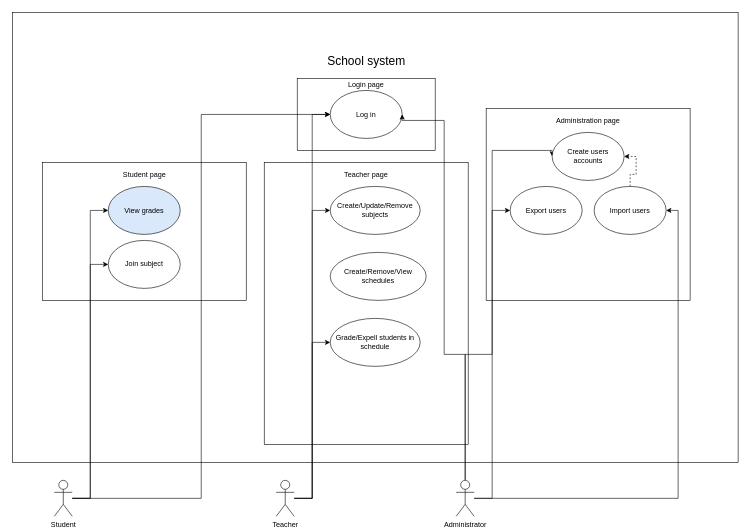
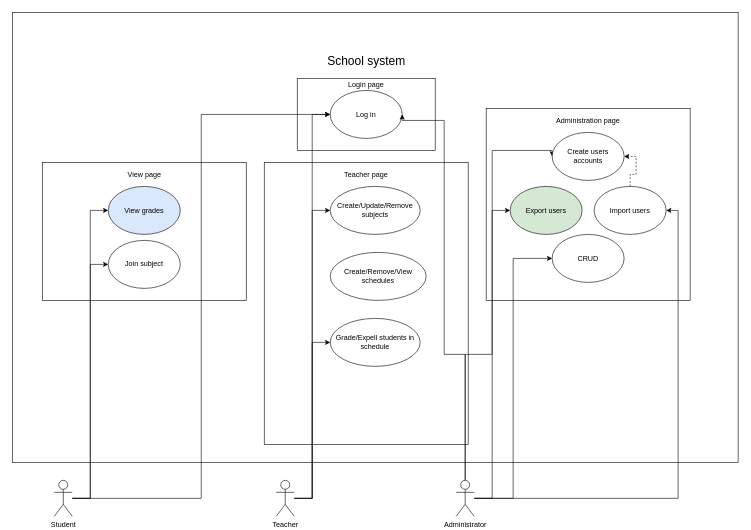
  <mxCell id="0" />
  <mxCell id="1" parent="0" />
  <mxCell id="2" value="" style="rounded=0;whiteSpace=wrap;html=1;" vertex="1" parent="1"><mxGeometry x="20" y="20" width="1210" height="750" as="geometry" /></mxCell>
  <mxCell id="3" value="" style="rounded=0;whiteSpace=wrap;html=1;" vertex="1" parent="1"><mxGeometry x="495" y="130" width="230" height="120" as="geometry" /></mxCell>
  <mxCell id="4" value="Log in" style="ellipse;whiteSpace=wrap;html=1;" vertex="1" parent="1"><mxGeometry x="550" y="150" width="120" height="80" as="geometry" /></mxCell>
  <mxCell id="5" value="School system" style="text;html=1;strokeColor=none;fillColor=none;align=center;verticalAlign=middle;whiteSpace=wrap;rounded=0;fontSize=20;" vertex="1" parent="1"><mxGeometry x="537.5" y="90" width="145" height="20" as="geometry" /></mxCell>
  <mxCell id="6" value="Login page" style="text;html=1;strokeColor=none;fillColor=none;align=center;verticalAlign=middle;whiteSpace=wrap;rounded=0;" vertex="1" parent="1"><mxGeometry x="565" y="130" width="90" height="20" as="geometry" /></mxCell>
  <mxCell id="7" value="" style="rounded=0;whiteSpace=wrap;html=1;" vertex="1" parent="1"><mxGeometry x="70" y="270" width="340" height="230" as="geometry" /></mxCell>
  <mxCell id="8" value="View grades" style="ellipse;whiteSpace=wrap;html=1;fillColor=#dae8fc;" vertex="1" parent="1"><mxGeometry x="180" y="310" width="120" height="80" as="geometry" /></mxCell>
  <mxCell id="9" value="Join subject" style="ellipse;whiteSpace=wrap;html=1;" vertex="1" parent="1"><mxGeometry x="180" y="400" width="120" height="80" as="geometry" /></mxCell>
- <mxCell id="10" value="Student page" style="text;html=1;strokeColor=none;fillColor=none;align=center;verticalAlign=middle;whiteSpace=wrap;rounded=0;" vertex="1" parent="1"><mxGeometry x="182.5" y="280" width="115" height="20" as="geometry" /></mxCell>
+ <mxCell id="10" value="View page" style="text;html=1;strokeColor=none;fillColor=none;align=center;verticalAlign=middle;whiteSpace=wrap;rounded=0;" vertex="1" parent="1"><mxGeometry x="182.5" y="280" width="115" height="20" as="geometry" /></mxCell>
  <mxCell id="11" value="" style="rounded=0;whiteSpace=wrap;html=1;" vertex="1" parent="1"><mxGeometry x="440" y="270" width="340" height="470" as="geometry" /></mxCell>
  <mxCell id="12" value="Teacher page" style="text;html=1;strokeColor=none;fillColor=none;align=center;verticalAlign=middle;whiteSpace=wrap;rounded=0;" vertex="1" parent="1"><mxGeometry x="555" y="280" width="110" height="20" as="geometry" /></mxCell>
  <mxCell id="13" value="Create/Update/Remove subjects" style="ellipse;whiteSpace=wrap;html=1;" vertex="1" parent="1"><mxGeometry x="550" y="310" width="150" height="80" as="geometry" /></mxCell>
  <mxCell id="14" value="Grade/Expell students in schedule" style="ellipse;whiteSpace=wrap;html=1;" vertex="1" parent="1"><mxGeometry x="550" y="530" width="150" height="80" as="geometry" /></mxCell>
  <mxCell id="15" value="" style="rounded=0;whiteSpace=wrap;html=1;" vertex="1" parent="1"><mxGeometry x="810" y="180" width="340" height="320" as="geometry" /></mxCell>
  <mxCell id="16" value="Administration page" style="text;html=1;strokeColor=none;fillColor=none;align=center;verticalAlign=middle;whiteSpace=wrap;rounded=0;" vertex="1" parent="1"><mxGeometry x="920" y="190" width="120" height="20" as="geometry" /></mxCell>
+ <mxCell id="17" value="CRUD" style="ellipse;whiteSpace=wrap;html=1;" vertex="1" parent="1"><mxGeometry x="920" y="390" width="120" height="80" as="geometry" /></mxCell>
  <mxCell id="18" style="edgeStyle=orthogonalEdgeStyle;rounded=0;orthogonalLoop=1;jettySize=auto;html=1;entryX=1;entryY=0.5;entryDx=0;entryDy=0;dashed=1;fontSize=20;" edge="1" parent="1" source="19" target="35"><mxGeometry relative="1" as="geometry" /></mxCell>
  <mxCell id="19" value="Import users" style="ellipse;whiteSpace=wrap;html=1;" vertex="1" parent="1"><mxGeometry x="990" y="310" width="120" height="80" as="geometry" /></mxCell>
- <mxCell id="20" value="Export users" style="ellipse;whiteSpace=wrap;html=1;" vertex="1" parent="1"><mxGeometry x="850" y="310" width="120" height="80" as="geometry" /></mxCell>
+ <mxCell id="20" value="Export users" style="ellipse;whiteSpace=wrap;html=1;fillColor=#d5e8d4;" vertex="1" parent="1"><mxGeometry x="850" y="310" width="120" height="80" as="geometry" /></mxCell>
  <mxCell id="21" style="edgeStyle=orthogonalEdgeStyle;rounded=0;orthogonalLoop=1;jettySize=auto;html=1;entryX=0;entryY=0.5;entryDx=0;entryDy=0;fontSize=20;" edge="1" parent="1" source="24" target="9"><mxGeometry relative="1" as="geometry" /></mxCell>
  <mxCell id="22" style="edgeStyle=orthogonalEdgeStyle;rounded=0;orthogonalLoop=1;jettySize=auto;html=1;entryX=0;entryY=0.5;entryDx=0;entryDy=0;fontSize=20;" edge="1" parent="1" source="24" target="8"><mxGeometry relative="1" as="geometry" /></mxCell>
  <mxCell id="23" style="edgeStyle=orthogonalEdgeStyle;rounded=0;orthogonalLoop=1;jettySize=auto;html=1;entryX=0;entryY=0.5;entryDx=0;entryDy=0;fontSize=20;" edge="1" parent="1" source="24" target="4"><mxGeometry relative="1" as="geometry" /></mxCell>
  <mxCell id="24" value="Student" style="shape=umlActor;verticalLabelPosition=bottom;labelBackgroundColor=#ffffff;verticalAlign=top;html=1;outlineConnect=0;" vertex="1" parent="1"><mxGeometry y="800" width="30" height="60" as="geometry" x="90" /></mxCell>
  <mxCell id="25" style="edgeStyle=orthogonalEdgeStyle;rounded=0;orthogonalLoop=1;jettySize=auto;html=1;entryX=0;entryY=0.5;entryDx=0;entryDy=0;fontSize=20;" edge="1" parent="1" source="28" target="14"><mxGeometry relative="1" as="geometry" /></mxCell>
  <mxCell id="26" style="edgeStyle=orthogonalEdgeStyle;rounded=0;orthogonalLoop=1;jettySize=auto;html=1;entryX=0;entryY=0.5;entryDx=0;entryDy=0;fontSize=20;" edge="1" parent="1" source="28" target="13"><mxGeometry relative="1" as="geometry" /></mxCell>
  <mxCell id="27" style="edgeStyle=orthogonalEdgeStyle;rounded=0;orthogonalLoop=1;jettySize=auto;html=1;entryX=0;entryY=0.5;entryDx=0;entryDy=0;fontSize=20;" edge="1" parent="1" source="28" target="4"><mxGeometry relative="1" as="geometry" /></mxCell>
  <mxCell id="28" value="Teacher" style="shape=umlActor;verticalLabelPosition=bottom;labelBackgroundColor=#ffffff;verticalAlign=top;html=1;outlineConnect=0;" vertex="1" parent="1"><mxGeometry x="460" y="800" width="30" height="60" as="geometry" /></mxCell>
  <mxCell id="29" style="edgeStyle=orthogonalEdgeStyle;rounded=0;orthogonalLoop=1;jettySize=auto;html=1;entryX=0;entryY=0.5;entryDx=0;entryDy=0;fontSize=20;" edge="1" parent="1" source="34" target="20"><mxGeometry relative="1" as="geometry" /></mxCell>
+ <mxCell id="30" style="edgeStyle=orthogonalEdgeStyle;rounded=0;orthogonalLoop=1;jettySize=auto;html=1;entryX=0;entryY=0.5;entryDx=0;entryDy=0;fontSize=20;" edge="1" parent="1" source="34" target="17"><mxGeometry relative="1" as="geometry" /></mxCell>
  <mxCell id="31" style="edgeStyle=orthogonalEdgeStyle;rounded=0;orthogonalLoop=1;jettySize=auto;html=1;entryX=1;entryY=0.5;entryDx=0;entryDy=0;fontSize=20;" edge="1" parent="1" source="34" target="19"><mxGeometry relative="1" as="geometry" /></mxCell>
  <mxCell id="32" style="edgeStyle=orthogonalEdgeStyle;rounded=0;orthogonalLoop=1;jettySize=auto;html=1;entryX=1;entryY=0.5;entryDx=0;entryDy=0;fontSize=20;" edge="1" parent="1" source="34" target="4"><mxGeometry relative="1" as="geometry"><Array as="points"><mxPoint x="740" y="590" /><mxPoint x="740" y="200" /></Array></mxGeometry></mxCell>
  <mxCell id="33" style="edgeStyle=orthogonalEdgeStyle;rounded=0;orthogonalLoop=1;jettySize=auto;html=1;entryX=0;entryY=0.5;entryDx=0;entryDy=0;fontSize=20;" edge="1" parent="1" source="34" target="35"><mxGeometry relative="1" as="geometry"><Array as="points"><mxPoint x="820" y="590" /><mxPoint x="820" y="250" /></Array></mxGeometry></mxCell>
  <mxCell id="34" value="Administrator" style="shape=umlActor;verticalLabelPosition=bottom;labelBackgroundColor=#ffffff;verticalAlign=top;html=1;outlineConnect=0;" vertex="1" parent="1"><mxGeometry x="760" y="800" width="30" height="60" as="geometry" /></mxCell>
  <mxCell id="35" value="Create users accounts" style="ellipse;whiteSpace=wrap;html=1;" vertex="1" parent="1"><mxGeometry x="920" y="220" width="120" height="80" as="geometry" /></mxCell>
  <mxCell id="36" value="Create/Remove/View schedules" style="ellipse;whiteSpace=wrap;html=1;" vertex="1" parent="1"><mxGeometry x="550" y="420" width="160" height="80" as="geometry" /></mxCell>
